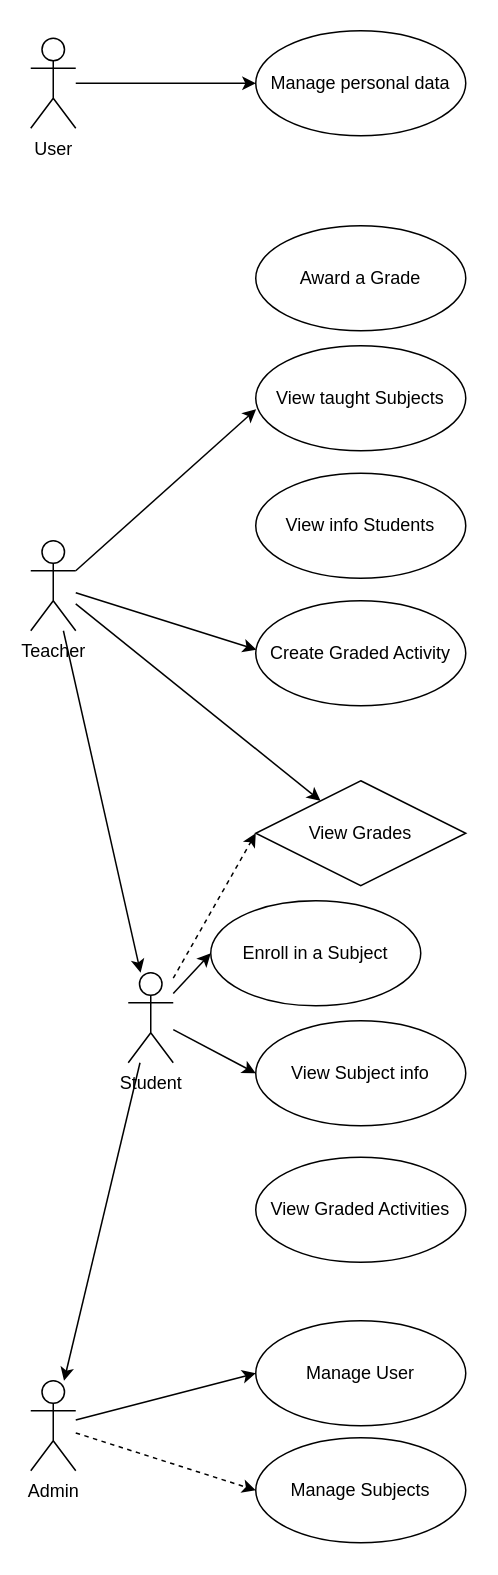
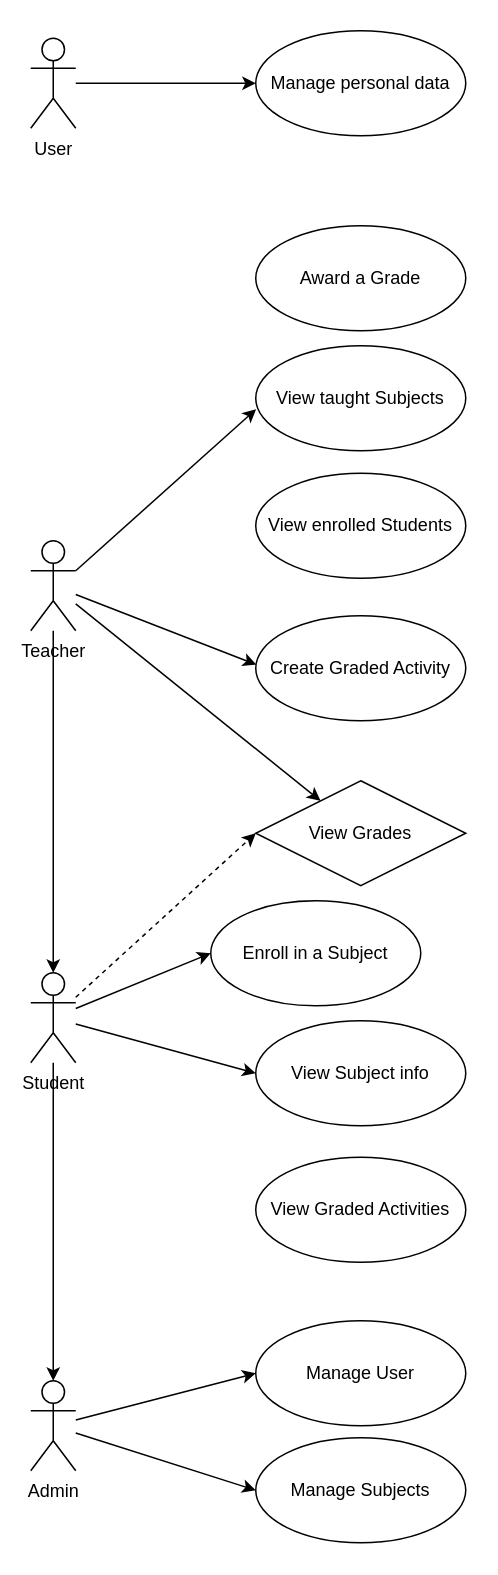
  <mxCell id="0" />
  <mxCell id="1" parent="0" />
  <mxCell id="2" value="Teacher" style="shape=umlActor;verticalLabelPosition=bottom;verticalAlign=top;html=1;" vertex="1" parent="1"><mxGeometry x="20" y="360" width="30" height="60" as="geometry" /></mxCell>
- <mxCell id="3" value="Student" style="shape=umlActor;verticalLabelPosition=bottom;verticalAlign=top;html=1;" vertex="1" parent="1"><mxGeometry x="85" y="648" width="30" height="60" as="geometry" /></mxCell>
+ <mxCell id="3" value="Student" style="shape=umlActor;verticalLabelPosition=bottom;verticalAlign=top;html=1;" vertex="1" parent="1"><mxGeometry x="20" y="648" width="30" height="60" as="geometry" /></mxCell>
  <mxCell id="4" value="Award a Grade" style="ellipse;whiteSpace=wrap;html=1;" vertex="1" parent="1"><mxGeometry x="170" y="150" width="140" height="70" as="geometry" /></mxCell>
  <mxCell id="5" value="Admin" style="shape=umlActor;verticalLabelPosition=bottom;verticalAlign=top;html=1;" vertex="1" parent="1"><mxGeometry x="20" y="920" width="30" height="60" as="geometry" /></mxCell>
  <mxCell id="6" value="" style="endArrow=classic;html=1;rounded=0;" edge="1" parent="1" source="2" target="7"><mxGeometry width="50" height="50" relative="1" as="geometry"><mxPoint x="60" y="360" as="sourcePoint" /><mxPoint x="200" y="320" as="targetPoint" /></mxGeometry></mxCell>
  <mxCell id="7" value="View Grades" style="rhombus;whiteSpace=wrap;html=1;" vertex="1" parent="1"><mxGeometry x="170" y="520" width="140" height="70" as="geometry" /></mxCell>
  <mxCell id="8" value="Enroll in a Subject" style="ellipse;whiteSpace=wrap;html=1;" vertex="1" parent="1"><mxGeometry x="140" y="600" width="140" height="70" as="geometry" /></mxCell>
  <mxCell id="9" value="Manage User" style="ellipse;whiteSpace=wrap;html=1;" vertex="1" parent="1"><mxGeometry x="170" y="880" width="140" height="70" as="geometry" /></mxCell>
  <mxCell id="10" value="Manage Subjects" style="ellipse;whiteSpace=wrap;html=1;" vertex="1" parent="1"><mxGeometry x="170" y="958" width="140" height="70" as="geometry" /></mxCell>
  <mxCell id="11" value="View Subject info" style="ellipse;whiteSpace=wrap;html=1;" vertex="1" parent="1"><mxGeometry x="170" y="680" width="140" height="70" as="geometry" /></mxCell>
  <mxCell id="12" value="View taught Subjects" style="ellipse;whiteSpace=wrap;html=1;" vertex="1" parent="1"><mxGeometry x="170" y="230" width="140" height="70" as="geometry" /></mxCell>
- <mxCell id="13" value="View info Students" style="ellipse;whiteSpace=wrap;html=1;" vertex="1" parent="1"><mxGeometry x="170" y="315" width="140" height="70" as="geometry" /></mxCell>
- <mxCell id="14" value="Create Graded Activity" style="ellipse;whiteSpace=wrap;html=1;" vertex="1" parent="1"><mxGeometry x="170" y="400" width="140" height="70" as="geometry" /></mxCell>
+ <mxCell id="13" value="View enrolled Students" style="ellipse;whiteSpace=wrap;html=1;" vertex="1" parent="1"><mxGeometry x="170" y="315" width="140" height="70" as="geometry" /></mxCell>
+ <mxCell id="14" value="Create Graded Activity" style="ellipse;whiteSpace=wrap;html=1;" vertex="1" parent="1"><mxGeometry x="170" y="410" width="140" height="70" as="geometry" /></mxCell>
  <mxCell id="15" value="View Graded Activities" style="ellipse;whiteSpace=wrap;html=1;" vertex="1" parent="1"><mxGeometry x="170" y="771" width="140" height="70" as="geometry" /></mxCell>
  <mxCell id="16" value="" style="endArrow=classic;html=1;rounded=0;entryX=0.002;entryY=0.604;entryDx=0;entryDy=0;entryPerimeter=0;exitX=1;exitY=0.333;exitDx=0;exitDy=0;exitPerimeter=0;" edge="1" parent="1" source="2" target="12"><mxGeometry width="50" height="50" relative="1" as="geometry"><mxPoint x="44" y="434.5" as="sourcePoint" /><mxPoint x="170" y="265.5" as="targetPoint" /></mxGeometry></mxCell>
  <mxCell id="17" value="" style="endArrow=classic;html=1;rounded=0;" edge="1" parent="1" source="2" target="3"><mxGeometry width="50" height="50" relative="1" as="geometry"><mxPoint x="60" y="390" as="sourcePoint" /><mxPoint x="180" y="282" as="targetPoint" /></mxGeometry></mxCell>
  <mxCell id="18" value="" style="endArrow=classic;html=1;rounded=0;entryX=0.003;entryY=0.466;entryDx=0;entryDy=0;entryPerimeter=0;" edge="1" parent="1" source="2" target="14"><mxGeometry width="50" height="50" relative="1" as="geometry"><mxPoint x="60" y="396" as="sourcePoint" /><mxPoint x="180" y="360" as="targetPoint" /></mxGeometry></mxCell>
  <mxCell id="19" value="" style="endArrow=classic;html=1;rounded=0;entryX=0;entryY=0.5;entryDx=0;entryDy=0;dashed=1;" edge="1" parent="1" source="3" target="7"><mxGeometry width="50" height="50" relative="1" as="geometry"><mxPoint x="60" y="405" as="sourcePoint" /><mxPoint x="180" y="443" as="targetPoint" /></mxGeometry></mxCell>
  <mxCell id="20" value="" style="endArrow=classic;html=1;rounded=0;entryX=0;entryY=0.5;entryDx=0;entryDy=0;" edge="1" parent="1" source="3" target="8"><mxGeometry width="50" height="50" relative="1" as="geometry"><mxPoint x="60" y="632" as="sourcePoint" /><mxPoint x="180" y="565" as="targetPoint" /></mxGeometry></mxCell>
  <mxCell id="21" value="" style="endArrow=classic;html=1;rounded=0;entryX=0;entryY=0.5;entryDx=0;entryDy=0;" edge="1" parent="1" source="3" target="11"><mxGeometry width="50" height="50" relative="1" as="geometry"><mxPoint x="60" y="641" as="sourcePoint" /><mxPoint x="180" y="645" as="targetPoint" /></mxGeometry></mxCell>
  <mxCell id="22" value="" style="endArrow=classic;html=1;rounded=0;" edge="1" parent="1" source="3" target="5"><mxGeometry width="50" height="50" relative="1" as="geometry"><mxPoint x="60" y="649" as="sourcePoint" /><mxPoint x="180" y="725" as="targetPoint" /></mxGeometry></mxCell>
  <mxCell id="23" value="" style="endArrow=classic;html=1;rounded=0;entryX=0;entryY=0.5;entryDx=0;entryDy=0;" edge="1" parent="1" source="5" target="9"><mxGeometry width="50" height="50" relative="1" as="geometry"><mxPoint x="60" y="650" as="sourcePoint" /><mxPoint x="186" y="752" as="targetPoint" /></mxGeometry></mxCell>
- <mxCell id="24" value="" style="endArrow=classic;html=1;rounded=0;entryX=0;entryY=0.5;entryDx=0;entryDy=0;dashed=1;" edge="1" parent="1" source="5" target="10"><mxGeometry width="50" height="50" relative="1" as="geometry"><mxPoint x="60" y="956" as="sourcePoint" /><mxPoint x="180" y="925" as="targetPoint" /></mxGeometry></mxCell>
+ <mxCell id="24" value="" style="endArrow=classic;html=1;rounded=0;entryX=0;entryY=0.5;entryDx=0;entryDy=0;" edge="1" parent="1" source="5" target="10"><mxGeometry width="50" height="50" relative="1" as="geometry"><mxPoint x="60" y="956" as="sourcePoint" /><mxPoint x="180" y="925" as="targetPoint" /></mxGeometry></mxCell>
  <mxCell id="25" value="User" style="shape=umlActor;verticalLabelPosition=bottom;verticalAlign=top;html=1;" vertex="1" parent="1"><mxGeometry x="20" y="25" width="30" height="60" as="geometry" /></mxCell>
  <mxCell id="26" value="Manage personal data" style="ellipse;whiteSpace=wrap;html=1;" vertex="1" parent="1"><mxGeometry x="170" y="20" width="140" height="70" as="geometry" /></mxCell>
  <mxCell id="27" value="" style="endArrow=classic;html=1;rounded=0;entryX=0;entryY=0.5;entryDx=0;entryDy=0;" edge="1" parent="1" source="25" target="26"><mxGeometry width="50" height="50" relative="1" as="geometry"><mxPoint x="60" y="415" as="sourcePoint" /><mxPoint x="186" y="246" as="targetPoint" /></mxGeometry></mxCell>
